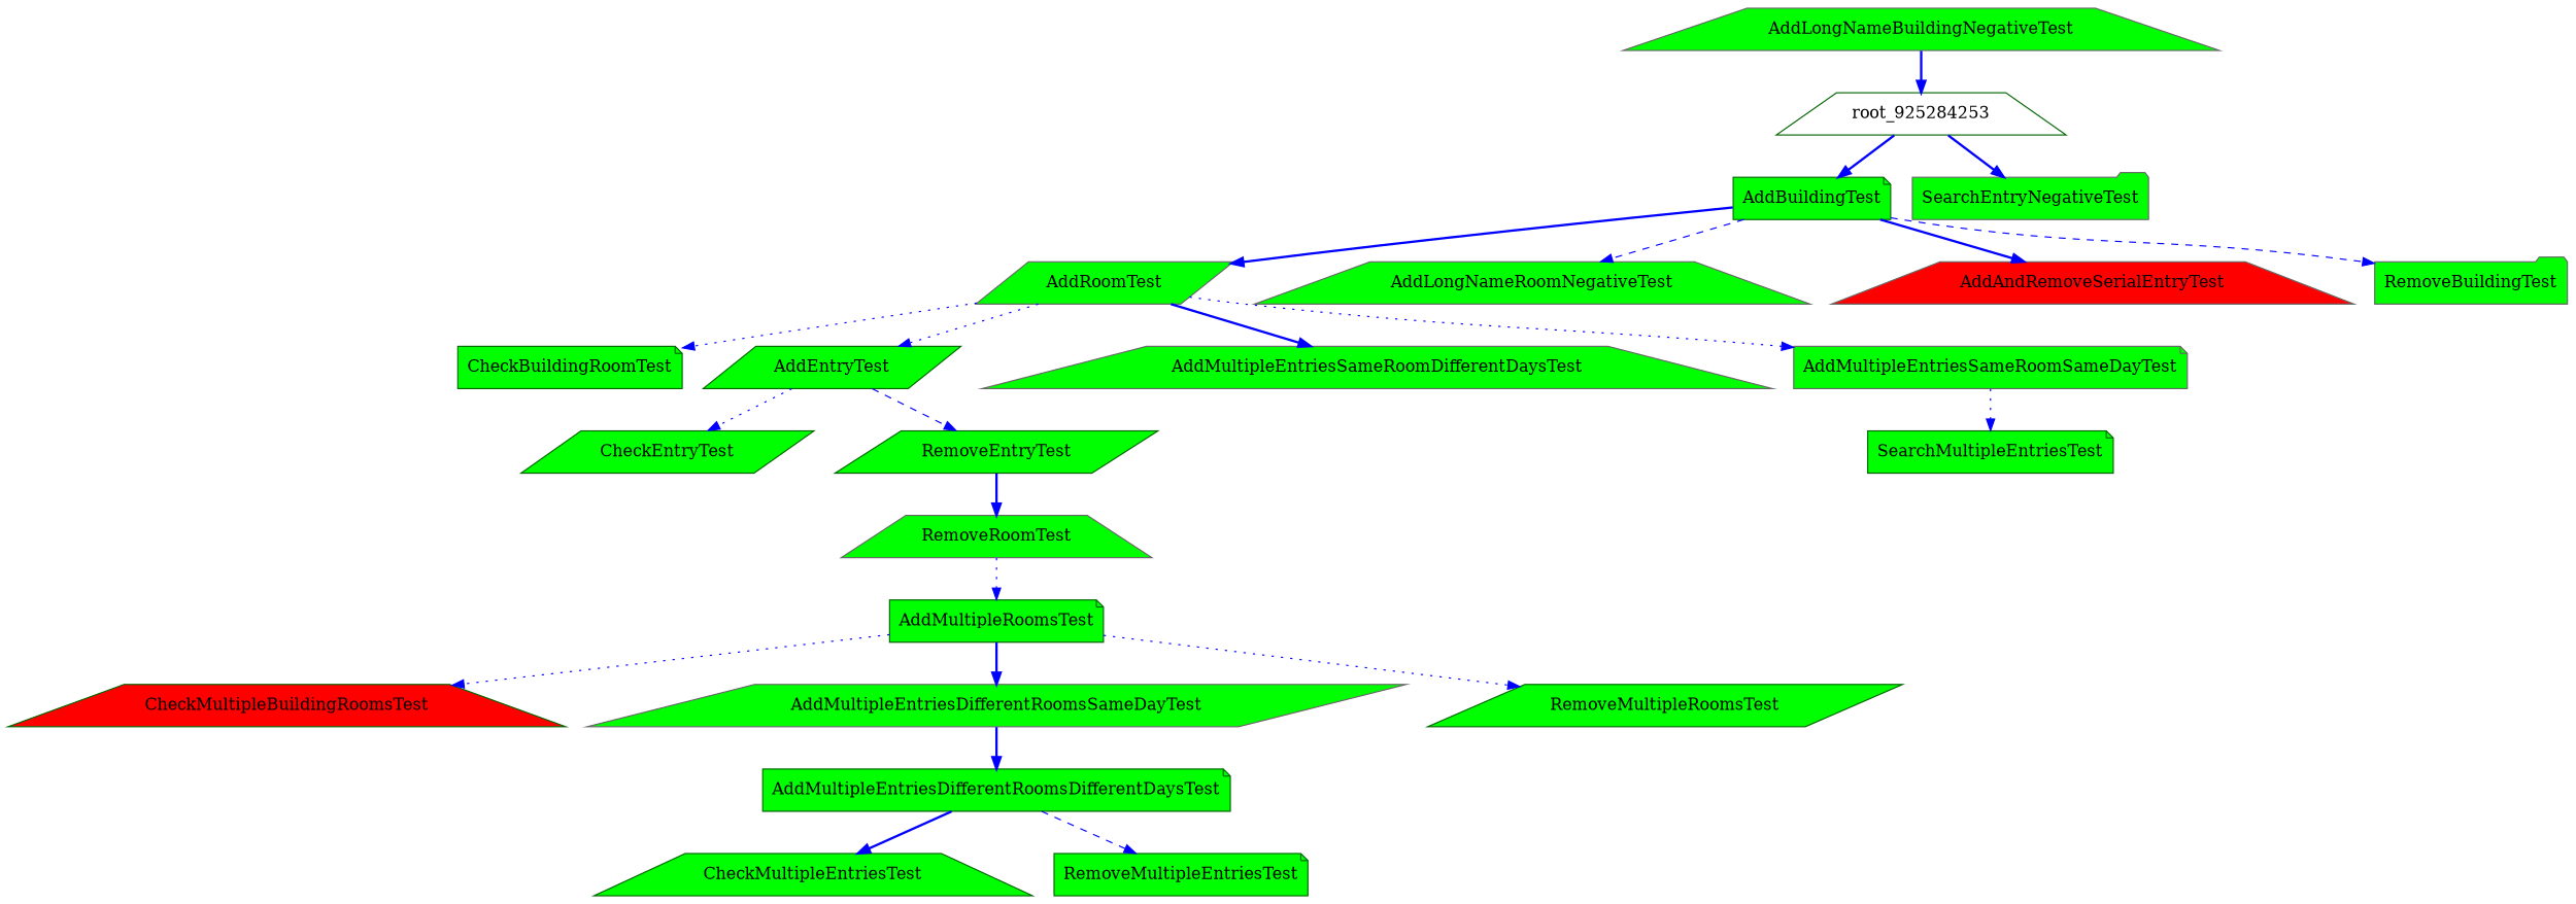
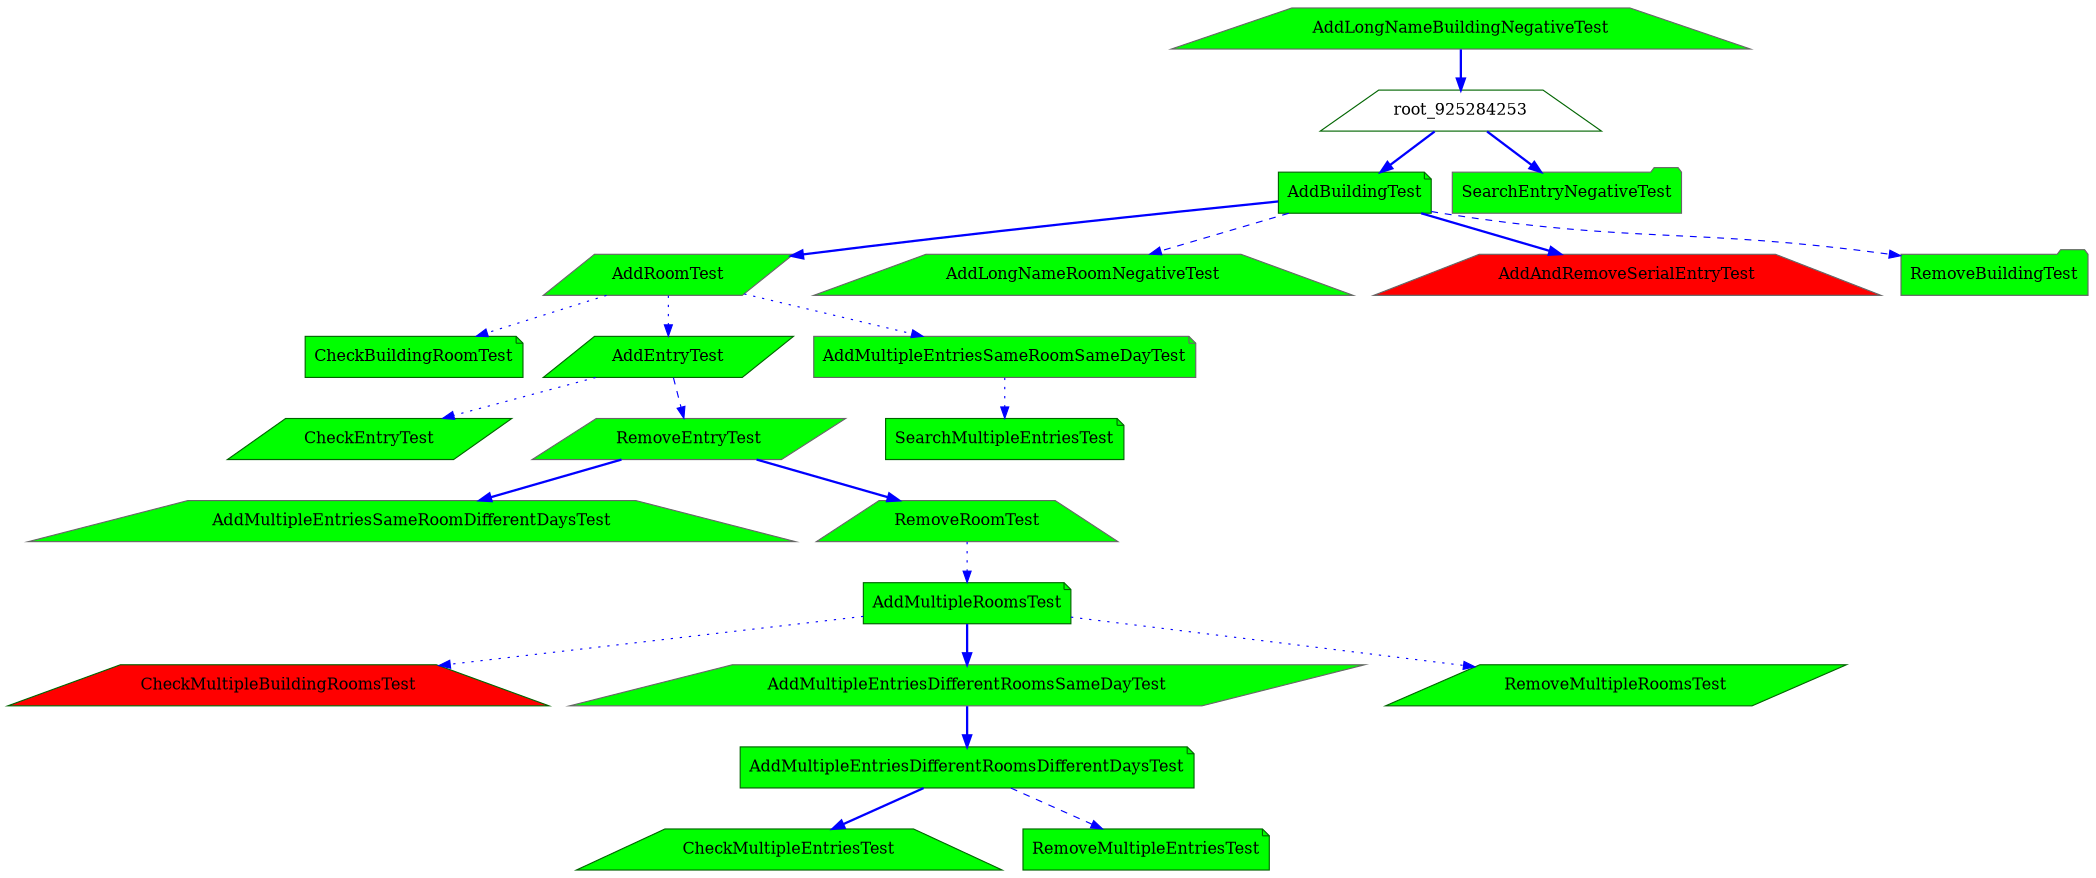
  strict digraph {
    node [color=darkgreen shape=trapezium fillcolor=green fontcolor=black style=filled]
    edge [color=blue style=bold]
    root_925284253 [fillcolor="" fontcolor="" style=""]
    n2 [label=AddBuildingTest shape=note]
    n3 [color=gray40 label=SearchEntryNegativeTest shape=folder]
    n4 [color=gray40 label=AddRoomTest shape=parallelogram]
    n5 [color=gray40 label=AddLongNameRoomNegativeTest]
    n6 [color=gray40 fillcolor=red label=AddAndRemoveSerialEntryTest]
    n7 [color=gray40 label=RemoveBuildingTest shape=folder]
    n8 [color=gray40 label=AddLongNameBuildingNegativeTest]
    n9 [label=CheckBuildingRoomTest shape=note]
    n10 [label=AddEntryTest shape=parallelogram]
    n11 [color=gray40 label=AddMultipleEntriesSameRoomDifferentDaysTest]
    n12 [color=gray40 label=AddMultipleEntriesSameRoomSameDayTest shape=note]
    n13 [label=CheckEntryTest shape=parallelogram]
-   n14 [label=RemoveEntryTest shape=parallelogram]
+   n14 [color=gray40 label=RemoveEntryTest shape=parallelogram]
    n15 [label=SearchMultipleEntriesTest shape=note]
    n16 [color=gray40 label=RemoveRoomTest]
    n17 [label=AddMultipleRoomsTest shape=note]
    n18 [fillcolor=red label=CheckMultipleBuildingRoomsTest]
    n19 [color=gray40 label=AddMultipleEntriesDifferentRoomsSameDayTest shape=parallelogram]
    n20 [label=RemoveMultipleRoomsTest shape=parallelogram]
    n21 [label=AddMultipleEntriesDifferentRoomsDifferentDaysTest shape=note]
    n22 [label=CheckMultipleEntriesTest]
    n23 [label=RemoveMultipleEntriesTest shape=note]
    root_925284253 -> n2
    root_925284253 -> n3
    n2 -> n4
    n2 -> n5 [style=dashed]
    n2 -> n6
    n2 -> n7 [style=dashed]
    n4 -> n9 [style=dotted]
    n4 -> n10 [style=dotted]
-   n4 -> n11
+   n14 -> n11
    n4 -> n12 [style=dotted]
    n8 -> root_925284253
    n10 -> n13 [style=dotted]
    n10 -> n14 [style=dashed]
    n12 -> n15 [style=dotted]
    n14 -> n16
    n16 -> n17 [style=dotted]
    n17 -> n18 [style=dotted]
    n17 -> n19
    n17 -> n20 [style=dotted]
    n19 -> n21
    n21 -> n22
    n21 -> n23 [style=dashed]
  }
